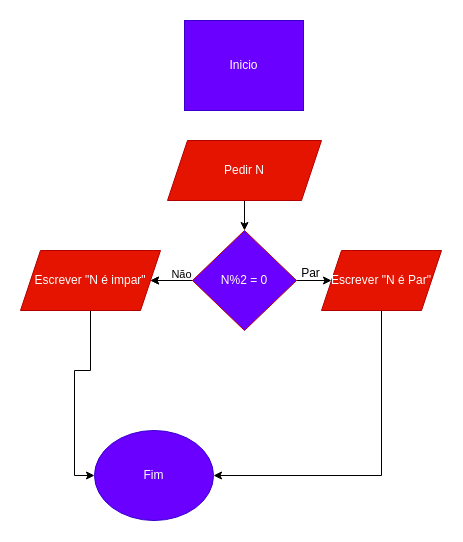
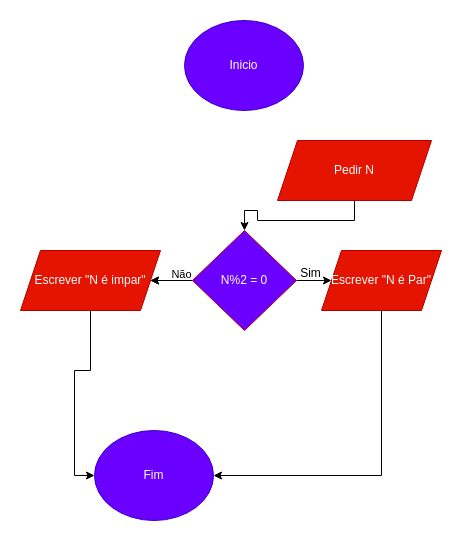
  <mxCell id="0" />
  <mxCell id="1" parent="0" />
- <mxCell id="2" value="Inicio" style="whiteSpace=wrap;html=1;fillColor=#6a00ff;strokeColor=#3700CC;fontColor=#ffffff;rounded=0;" parent="1" vertex="1"><mxGeometry x="184" y="20" width="119" height="90" as="geometry" /></mxCell>
+ <mxCell id="2" value="Inicio" style="ellipse;whiteSpace=wrap;html=1;fillColor=#6a00ff;strokeColor=#3700CC;fontColor=#ffffff;" parent="1" vertex="1"><mxGeometry x="184" y="20" width="119" height="90" as="geometry" /></mxCell>
  <mxCell id="3" value="" style="edgeStyle=orthogonalEdgeStyle;rounded=0;orthogonalLoop=1;jettySize=auto;html=1;" edge="1" parent="1" source="4" target="9"><mxGeometry relative="1" as="geometry" /></mxCell>
- <mxCell id="4" value="Pedir N" style="shape=parallelogram;perimeter=parallelogramPerimeter;whiteSpace=wrap;html=1;fixedSize=1;fillColor=#e51400;fontColor=#ffffff;strokeColor=#B20000;" vertex="1" parent="1"><mxGeometry x="167" y="140" width="154" height="60" as="geometry" /></mxCell>
+ <mxCell id="4" value="Pedir N" style="shape=parallelogram;perimeter=parallelogramPerimeter;whiteSpace=wrap;html=1;fixedSize=1;fillColor=#e51400;fontColor=#ffffff;strokeColor=#B20000;" vertex="1" parent="1"><mxGeometry x="277" y="140" width="154" height="60" as="geometry" /></mxCell>
  <mxCell id="5" value="" style="edgeStyle=orthogonalEdgeStyle;rounded=0;orthogonalLoop=1;jettySize=auto;html=1;" edge="1" parent="1" source="9" target="11"><mxGeometry relative="1" as="geometry" /></mxCell>
  <mxCell id="6" value="" style="edgeStyle=orthogonalEdgeStyle;rounded=0;orthogonalLoop=1;jettySize=auto;html=1;" edge="1" parent="1" source="9"><mxGeometry relative="1" as="geometry"><mxPoint x="150" y="280" as="targetPoint" /></mxGeometry></mxCell>
  <mxCell id="7" value="Não" style="edgeLabel;html=1;align=center;verticalAlign=middle;resizable=0;points=[];" vertex="1" connectable="0" parent="6"><mxGeometry x="0.527" relative="1" as="geometry"><mxPoint x="20" y="-7" as="offset" /></mxGeometry></mxCell>
  <mxCell id="8" value="" style="edgeStyle=orthogonalEdgeStyle;rounded=0;orthogonalLoop=1;jettySize=auto;html=1;" edge="1" parent="1" source="9" target="15"><mxGeometry relative="1" as="geometry" /></mxCell>
  <mxCell id="9" value="N%2 = 0" style="rhombus;whiteSpace=wrap;html=1;fillColor=#6a00ff;strokeColor=#B20000;fontColor=#ffffff;" vertex="1" parent="1"><mxGeometry x="192" y="230" width="104" height="100" as="geometry" /></mxCell>
  <mxCell id="10" style="edgeStyle=orthogonalEdgeStyle;rounded=0;orthogonalLoop=1;jettySize=auto;html=1;exitX=0.5;exitY=1;exitDx=0;exitDy=0;entryX=1;entryY=0.5;entryDx=0;entryDy=0;" edge="1" parent="1" source="11" target="13"><mxGeometry relative="1" as="geometry" /></mxCell>
  <mxCell id="11" value="Escrever &quot;N é Par&quot;" style="shape=parallelogram;perimeter=parallelogramPerimeter;whiteSpace=wrap;html=1;fixedSize=1;fillColor=#e51400;strokeColor=#B20000;fontColor=#ffffff;" vertex="1" parent="1"><mxGeometry x="321" y="250" width="120" height="60" as="geometry" /></mxCell>
- <mxCell id="12" value="Par" style="text;html=1;align=center;verticalAlign=middle;resizable=0;points=[];autosize=1;strokeColor=none;fillColor=none;" vertex="1" parent="1"><mxGeometry x="290" y="258" width="40" height="30" as="geometry" /></mxCell>
+ <mxCell id="12" value="Sim" style="text;html=1;align=center;verticalAlign=middle;resizable=0;points=[];autosize=1;strokeColor=none;fillColor=none;" vertex="1" parent="1"><mxGeometry x="290" y="258" width="40" height="30" as="geometry" /></mxCell>
  <mxCell id="13" value="Fim" style="ellipse;whiteSpace=wrap;html=1;fillColor=#6a00ff;strokeColor=#3700CC;fontColor=#ffffff;" vertex="1" parent="1"><mxGeometry x="94" y="430" width="119" height="90" as="geometry" /></mxCell>
  <mxCell id="14" style="edgeStyle=orthogonalEdgeStyle;rounded=0;orthogonalLoop=1;jettySize=auto;html=1;exitX=0.5;exitY=1;exitDx=0;exitDy=0;entryX=0;entryY=0.5;entryDx=0;entryDy=0;" edge="1" parent="1" source="15" target="13"><mxGeometry relative="1" as="geometry" /></mxCell>
  <mxCell id="15" value="Escrever &quot;N é impar&quot;" style="shape=parallelogram;perimeter=parallelogramPerimeter;whiteSpace=wrap;html=1;fixedSize=1;fillColor=#e51400;strokeColor=#B20000;fontColor=#ffffff;" vertex="1" parent="1"><mxGeometry x="20" y="250" width="140" height="60" as="geometry" /></mxCell>
